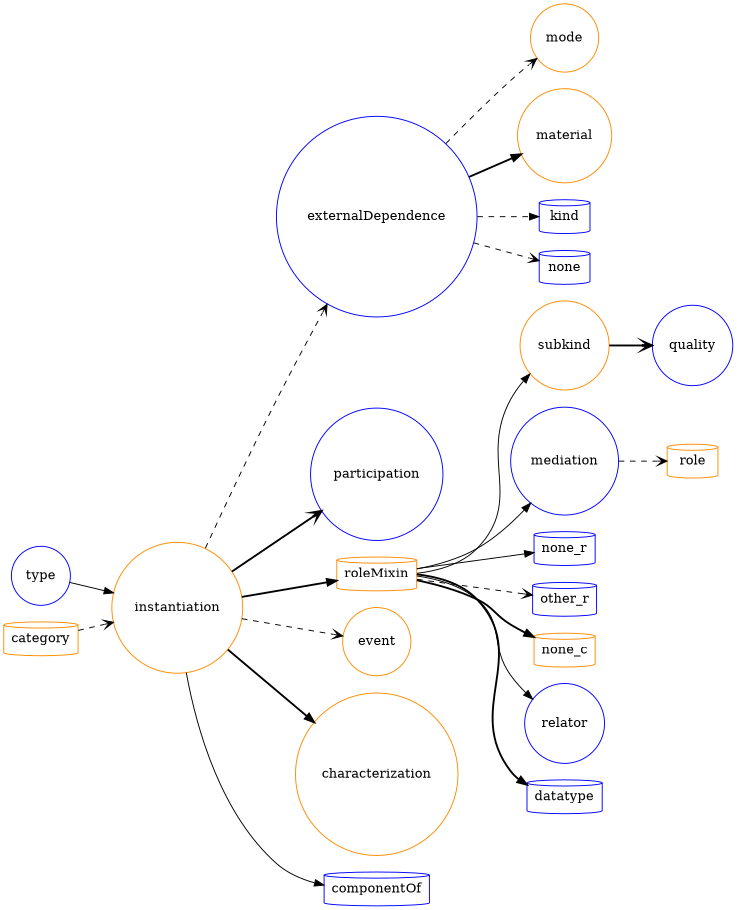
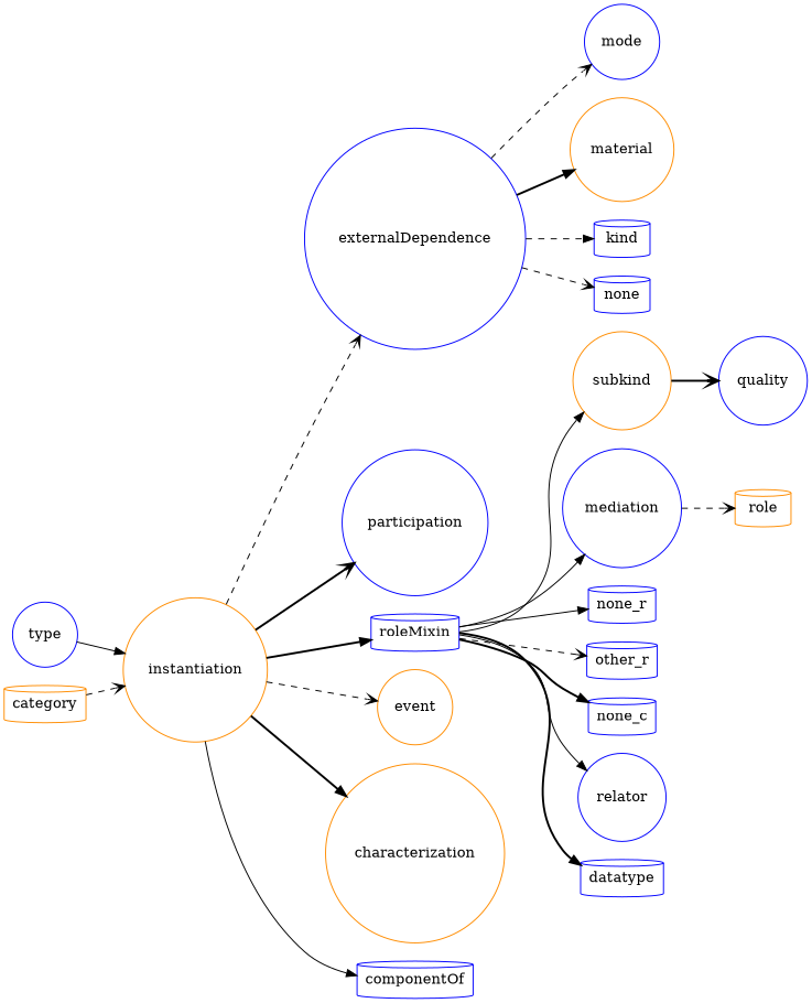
  strict digraph {
    rankdir=LR
    node [color=blue shape=circle]
    edge [arrowhead=normal style=dashed]
    instantiation [color=darkorange]
    type
    externalDependence
    participation
-   roleMixin [color=darkorange shape=cylinder]
+   roleMixin [shape=cylinder]
    event [color=darkorange]
    characterization [color=darkorange]
    componentOf [shape=cylinder]
-   mode [color=darkorange]
+   mode
    material [color=darkorange]
    kind [shape=cylinder]
    n12 [label=none shape=cylinder]
    subkind [color=darkorange]
    mediation
    none_r [shape=cylinder]
    other_r [shape=cylinder]
-   none_c [color=darkorange shape=cylinder]
+   none_c [shape=cylinder]
    relator
    datatype [shape=cylinder]
    category [color=darkorange shape=cylinder]
    quality
    role [color=darkorange shape=cylinder]
    instantiation -> externalDependence [arrowhead=vee]
    instantiation -> participation [arrowhead=vee style=bold]
    instantiation -> roleMixin [style=bold]
    instantiation -> event [arrowhead=vee]
    instantiation -> characterization [style=bold]
    instantiation -> componentOf [style=solid]
    type -> instantiation [style=solid]
    externalDependence -> mode [arrowhead=vee]
    externalDependence -> material [style=bold]
    externalDependence -> kind
    externalDependence -> n12 [arrowhead=vee]
    roleMixin -> subkind [style=solid]
    roleMixin -> mediation [style=solid]
    roleMixin -> none_r [style=solid]
    roleMixin -> other_r [arrowhead=vee]
    roleMixin -> none_c [style=bold]
    roleMixin -> relator [style=solid]
    roleMixin -> datatype [style=bold]
    subkind -> quality [arrowhead=vee style=bold]
    mediation -> role [arrowhead=vee]
    category -> instantiation [arrowhead=vee]
  }
